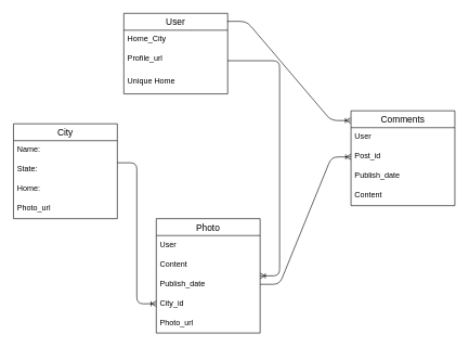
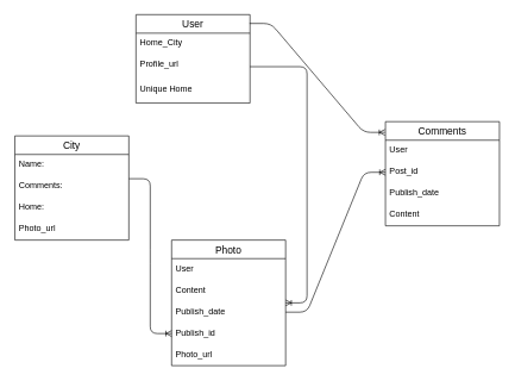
  <mxCell id="0" />
  <mxCell id="1" parent="0" />
  <mxCell id="2" value="" style="edgeStyle=entityRelationEdgeStyle;fontSize=12;html=1;endArrow=ERoneToMany;" edge="1" parent="1" target="24"><mxGeometry width="100" height="100" relative="1" as="geometry"><mxPoint x="180" y="250" as="sourcePoint" /><mxPoint x="280" y="150" as="targetPoint" /></mxGeometry></mxCell>
  <mxCell id="3" value="" style="edgeStyle=entityRelationEdgeStyle;fontSize=12;html=1;endArrow=ERoneToMany;entryX=0;entryY=0.5;entryDx=0;entryDy=0;exitX=1;exitY=0.5;exitDx=0;exitDy=0;" edge="1" parent="1" source="23" target="12"><mxGeometry width="100" height="100" relative="1" as="geometry"><mxPoint x="440" y="150" as="sourcePoint" /><mxPoint x="510" y="281" as="targetPoint" /></mxGeometry></mxCell>
  <mxCell id="4" value="User" style="swimlane;fontStyle=0;childLayout=stackLayout;horizontal=1;startSize=26;horizontalStack=0;resizeParent=1;resizeParentMax=0;resizeLast=0;collapsible=1;marginBottom=0;align=center;fontSize=14;" vertex="1" parent="1"><mxGeometry x="190" y="20" width="160" height="124" as="geometry" /></mxCell>
  <mxCell id="5" value="Home_City" style="text;strokeColor=none;fillColor=none;spacingLeft=4;spacingRight=4;overflow=hidden;rotatable=0;points=[[0,0.5],[1,0.5]];portConstraint=eastwest;fontSize=12;" vertex="1" parent="4"><mxGeometry y="26" width="160" height="30" as="geometry" /></mxCell>
  <mxCell id="6" value="Profile_url" style="text;strokeColor=none;fillColor=none;spacingLeft=4;spacingRight=4;overflow=hidden;rotatable=0;points=[[0,0.5],[1,0.5]];portConstraint=eastwest;fontSize=12;" vertex="1" parent="4"><mxGeometry y="56" width="160" height="34" as="geometry" /></mxCell>
  <mxCell id="7" value="Unique Home" style="text;strokeColor=none;fillColor=none;spacingLeft=4;spacingRight=4;overflow=hidden;rotatable=0;points=[[0,0.5],[1,0.5]];portConstraint=eastwest;fontSize=12;" vertex="1" parent="4"><mxGeometry y="90" width="160" height="34" as="geometry" /></mxCell>
  <mxCell id="8" value="" style="edgeStyle=entityRelationEdgeStyle;fontSize=12;html=1;endArrow=ERoneToMany;exitX=1;exitY=0.5;exitDx=0;exitDy=0;" edge="1" parent="1" target="20"><mxGeometry width="100" height="100" relative="1" as="geometry"><mxPoint x="350" y="93" as="sourcePoint" /><mxPoint x="350" y="190" as="targetPoint" /></mxGeometry></mxCell>
  <mxCell id="9" value="" style="edgeStyle=entityRelationEdgeStyle;fontSize=12;html=1;endArrow=ERoneToMany;exitX=0.996;exitY=0.1;exitDx=0;exitDy=0;exitPerimeter=0;entryX=-0.004;entryY=0.103;entryDx=0;entryDy=0;entryPerimeter=0;" edge="1" parent="1" source="4" target="10"><mxGeometry width="100" height="100" relative="1" as="geometry"><mxPoint x="250" y="290" as="sourcePoint" /><mxPoint x="350" y="190" as="targetPoint" /></mxGeometry></mxCell>
  <mxCell id="10" value="Comments" style="swimlane;fontStyle=0;childLayout=stackLayout;horizontal=1;startSize=26;horizontalStack=0;resizeParent=1;resizeParentMax=0;resizeLast=0;collapsible=1;marginBottom=0;align=center;fontSize=14;" vertex="1" parent="1"><mxGeometry x="540" y="170" width="160" height="146" as="geometry" /></mxCell>
  <mxCell id="11" value="User" style="text;strokeColor=none;fillColor=none;spacingLeft=4;spacingRight=4;overflow=hidden;rotatable=0;points=[[0,0.5],[1,0.5]];portConstraint=eastwest;fontSize=12;" vertex="1" parent="10"><mxGeometry y="26" width="160" height="30" as="geometry" /></mxCell>
  <mxCell id="12" value="Post_id" style="text;strokeColor=none;fillColor=none;spacingLeft=4;spacingRight=4;overflow=hidden;rotatable=0;points=[[0,0.5],[1,0.5]];portConstraint=eastwest;fontSize=12;" vertex="1" parent="10"><mxGeometry y="56" width="160" height="30" as="geometry" /></mxCell>
  <mxCell id="13" value="Publish_date" style="text;strokeColor=none;fillColor=none;spacingLeft=4;spacingRight=4;overflow=hidden;rotatable=0;points=[[0,0.5],[1,0.5]];portConstraint=eastwest;fontSize=12;" vertex="1" parent="10"><mxGeometry y="86" width="160" height="30" as="geometry" /></mxCell>
  <mxCell id="14" value="Content" style="text;strokeColor=none;fillColor=none;spacingLeft=4;spacingRight=4;overflow=hidden;rotatable=0;points=[[0,0.5],[1,0.5]];portConstraint=eastwest;fontSize=12;" vertex="1" parent="10"><mxGeometry y="116" width="160" height="30" as="geometry" /></mxCell>
  <mxCell id="15" value="City" style="swimlane;fontStyle=0;childLayout=stackLayout;horizontal=1;startSize=26;horizontalStack=0;resizeParent=1;resizeParentMax=0;resizeLast=0;collapsible=1;marginBottom=0;align=center;fontSize=14;" vertex="1" parent="1"><mxGeometry x="20" y="190" width="160" height="146" as="geometry"><mxRectangle x="340" y="240" width="50" height="26" as="alternateBounds" /></mxGeometry></mxCell>
  <mxCell id="16" value="Name:" style="text;strokeColor=none;fillColor=none;spacingLeft=4;spacingRight=4;overflow=hidden;rotatable=0;points=[[0,0.5],[1,0.5]];portConstraint=eastwest;fontSize=12;" vertex="1" parent="15"><mxGeometry y="26" width="160" height="30" as="geometry" /></mxCell>
- <mxCell id="17" value="State:" style="text;strokeColor=none;fillColor=none;spacingLeft=4;spacingRight=4;overflow=hidden;rotatable=0;points=[[0,0.5],[1,0.5]];portConstraint=eastwest;fontSize=12;" vertex="1" parent="15"><mxGeometry y="56" width="160" height="30" as="geometry" /></mxCell>
+ <mxCell id="17" value="Comments:" style="text;strokeColor=none;fillColor=none;spacingLeft=4;spacingRight=4;overflow=hidden;rotatable=0;points=[[0,0.5],[1,0.5]];portConstraint=eastwest;fontSize=12;" vertex="1" parent="15"><mxGeometry y="56" width="160" height="30" as="geometry" /></mxCell>
  <mxCell id="18" value="Home:" style="text;strokeColor=none;fillColor=none;spacingLeft=4;spacingRight=4;overflow=hidden;rotatable=0;points=[[0,0.5],[1,0.5]];portConstraint=eastwest;fontSize=12;" vertex="1" parent="15"><mxGeometry y="86" width="160" height="30" as="geometry" /></mxCell>
  <mxCell id="19" value="Photo_url" style="text;strokeColor=none;fillColor=none;spacingLeft=4;spacingRight=4;overflow=hidden;rotatable=0;points=[[0,0.5],[1,0.5]];portConstraint=eastwest;fontSize=12;" vertex="1" parent="15"><mxGeometry y="116" width="160" height="30" as="geometry" /></mxCell>
  <mxCell id="20" value="Photo" style="swimlane;fontStyle=0;childLayout=stackLayout;horizontal=1;startSize=26;horizontalStack=0;resizeParent=1;resizeParentMax=0;resizeLast=0;collapsible=1;marginBottom=0;align=center;fontSize=14;" vertex="1" parent="1"><mxGeometry x="240" y="336" width="160" height="176" as="geometry" /></mxCell>
  <mxCell id="21" value="User" style="text;strokeColor=none;fillColor=none;spacingLeft=4;spacingRight=4;overflow=hidden;rotatable=0;points=[[0,0.5],[1,0.5]];portConstraint=eastwest;fontSize=12;" vertex="1" parent="20"><mxGeometry y="26" width="160" height="30" as="geometry" /></mxCell>
  <mxCell id="22" value="Content" style="text;strokeColor=none;fillColor=none;spacingLeft=4;spacingRight=4;overflow=hidden;rotatable=0;points=[[0,0.5],[1,0.5]];portConstraint=eastwest;fontSize=12;" vertex="1" parent="20"><mxGeometry y="56" width="160" height="30" as="geometry" /></mxCell>
  <mxCell id="23" value="Publish_date" style="text;strokeColor=none;fillColor=none;spacingLeft=4;spacingRight=4;overflow=hidden;rotatable=0;points=[[0,0.5],[1,0.5]];portConstraint=eastwest;fontSize=12;" vertex="1" parent="20"><mxGeometry y="86" width="160" height="30" as="geometry" /></mxCell>
- <mxCell id="24" value="City_id" style="text;strokeColor=none;fillColor=none;spacingLeft=4;spacingRight=4;overflow=hidden;rotatable=0;points=[[0,0.5],[1,0.5]];portConstraint=eastwest;fontSize=12;" vertex="1" parent="20"><mxGeometry y="116" width="160" height="30" as="geometry" /></mxCell>
+ <mxCell id="24" value="Publish_id" style="text;strokeColor=none;fillColor=none;spacingLeft=4;spacingRight=4;overflow=hidden;rotatable=0;points=[[0,0.5],[1,0.5]];portConstraint=eastwest;fontSize=12;" vertex="1" parent="20"><mxGeometry y="116" width="160" height="30" as="geometry" /></mxCell>
  <mxCell id="25" value="Photo_url" style="text;strokeColor=none;fillColor=none;spacingLeft=4;spacingRight=4;overflow=hidden;rotatable=0;points=[[0,0.5],[1,0.5]];portConstraint=eastwest;fontSize=12;" vertex="1" parent="20"><mxGeometry y="146" width="160" height="30" as="geometry" /></mxCell>
